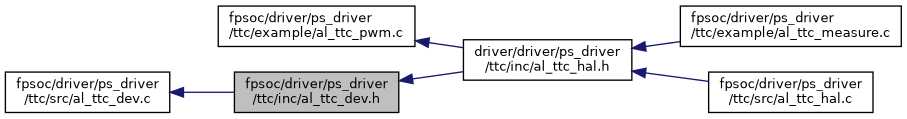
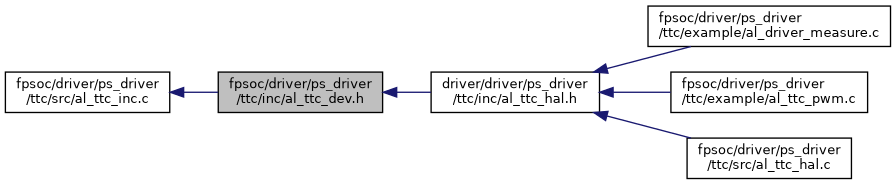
  digraph {
    rankdir=LR
    node [color=black fillcolor=white fontname=Helvetica fontsize=10 shape=record style=filled]
    edge [color=midnightblue dir=back fontname=Helvetica fontsize=10 labelfontname=Helvetica labelfontsize=10 style=solid]
    n1 [fillcolor=grey75 fontcolor=black height=0.2 label="fpsoc/driver/ps_driver\l/ttc/inc/al_ttc_dev.h" width=0.4]
    n2 [height=0.2 label="driver/driver/ps_driver\l/ttc/inc/al_ttc_hal.h" width=0.4]
-   n3 [height=0.2 label="fpsoc/driver/ps_driver\l/ttc/example/al_ttc_measure.c" width=0.4]
+   n3 [height=0.2 label="fpsoc/driver/ps_driver\l/ttc/example/al_driver_measure.c" width=0.4]
    n4 [height=0.2 label="fpsoc/driver/ps_driver\l/ttc/example/al_ttc_pwm.c" width=0.4]
    n5 [height=0.2 label="fpsoc/driver/ps_driver\l/ttc/src/al_ttc_hal.c" width=0.4]
-   n6 [height=0.2 label="fpsoc/driver/ps_driver\l/ttc/src/al_ttc_dev.c" width=0.4]
+   n6 [height=0.2 label="fpsoc/driver/ps_driver\l/ttc/src/al_ttc_inc.c" width=0.4]
    n1 -> n2
    n2 -> n3
-   n4 -> n2
+   n2 -> n4
    n2 -> n5
    n6 -> n1
  }
